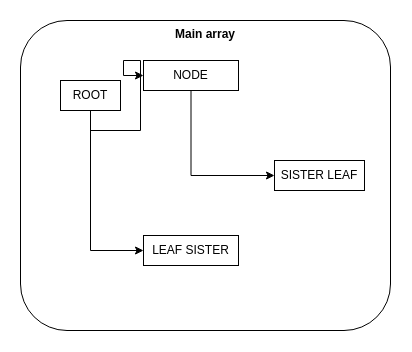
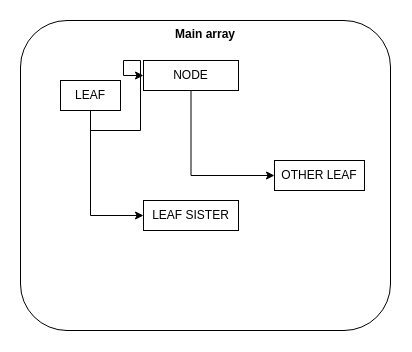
  <mxCell id="0" />
  <mxCell id="1" parent="0" />
  <mxCell id="2" value="Main array" style="rounded=1;whiteSpace=wrap;html=1;align=center;verticalAlign=top;fontStyle=1" parent="1" vertex="1"><mxGeometry x="20" y="20" width="370" height="310" as="geometry" /></mxCell>
  <mxCell id="3" style="edgeStyle=orthogonalEdgeStyle;rounded=0;orthogonalLoop=1;jettySize=auto;html=1;exitX=0.5;exitY=1;exitDx=0;exitDy=0;entryX=0;entryY=0.5;entryDx=0;entryDy=0;" parent="1" source="5" target="7" edge="1"><mxGeometry relative="1" as="geometry" /></mxCell>
  <mxCell id="4" style="edgeStyle=orthogonalEdgeStyle;rounded=0;orthogonalLoop=1;jettySize=auto;html=1;exitX=0.5;exitY=1;exitDx=0;exitDy=0;entryX=0;entryY=0.5;entryDx=0;entryDy=0;" parent="1" source="5" target="9" edge="1"><mxGeometry relative="1" as="geometry" /></mxCell>
- <mxCell id="5" value="ROOT" style="rounded=0;whiteSpace=wrap;html=1;" parent="1" vertex="1"><mxGeometry x="60" y="80" width="60" height="30" as="geometry" /></mxCell>
- <mxCell id="6" value="SISTER LEAF" style="rounded=0;whiteSpace=wrap;html=1;" parent="1" vertex="1"><mxGeometry x="274" y="160" width="90" height="30" as="geometry" /></mxCell>
- <mxCell id="7" value="LEAF SISTER" style="rounded=0;whiteSpace=wrap;html=1;" parent="1" vertex="1"><mxGeometry x="143" y="235" width="95" height="30" as="geometry" /></mxCell>
+ <mxCell id="5" value="LEAF" style="rounded=0;whiteSpace=wrap;html=1;" parent="1" vertex="1"><mxGeometry x="60" y="80" width="60" height="30" as="geometry" /></mxCell>
+ <mxCell id="6" value="OTHER LEAF" style="rounded=0;whiteSpace=wrap;html=1;" parent="1" vertex="1"><mxGeometry x="274" y="160" width="90" height="30" as="geometry" /></mxCell>
+ <mxCell id="7" value="LEAF SISTER" style="rounded=0;whiteSpace=wrap;html=1;" parent="1" vertex="1"><mxGeometry x="143" y="200" width="95" height="30" as="geometry" /></mxCell>
  <mxCell id="8" style="edgeStyle=orthogonalEdgeStyle;rounded=0;orthogonalLoop=1;jettySize=auto;html=1;exitX=0.5;exitY=1;exitDx=0;exitDy=0;entryX=0;entryY=0.5;entryDx=0;entryDy=0;" parent="1" source="9" target="6" edge="1"><mxGeometry relative="1" as="geometry" /></mxCell>
  <mxCell id="9" value="NODE" style="rounded=0;whiteSpace=wrap;html=1;" parent="1" vertex="1"><mxGeometry x="143" y="60" width="95" height="30" as="geometry" /></mxCell>
